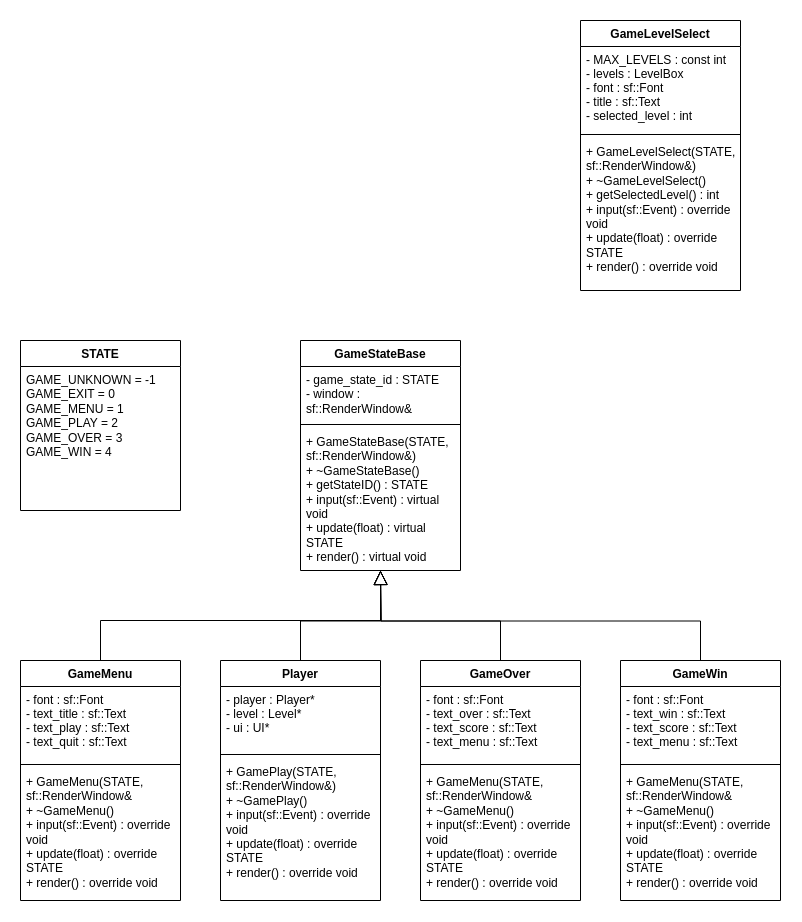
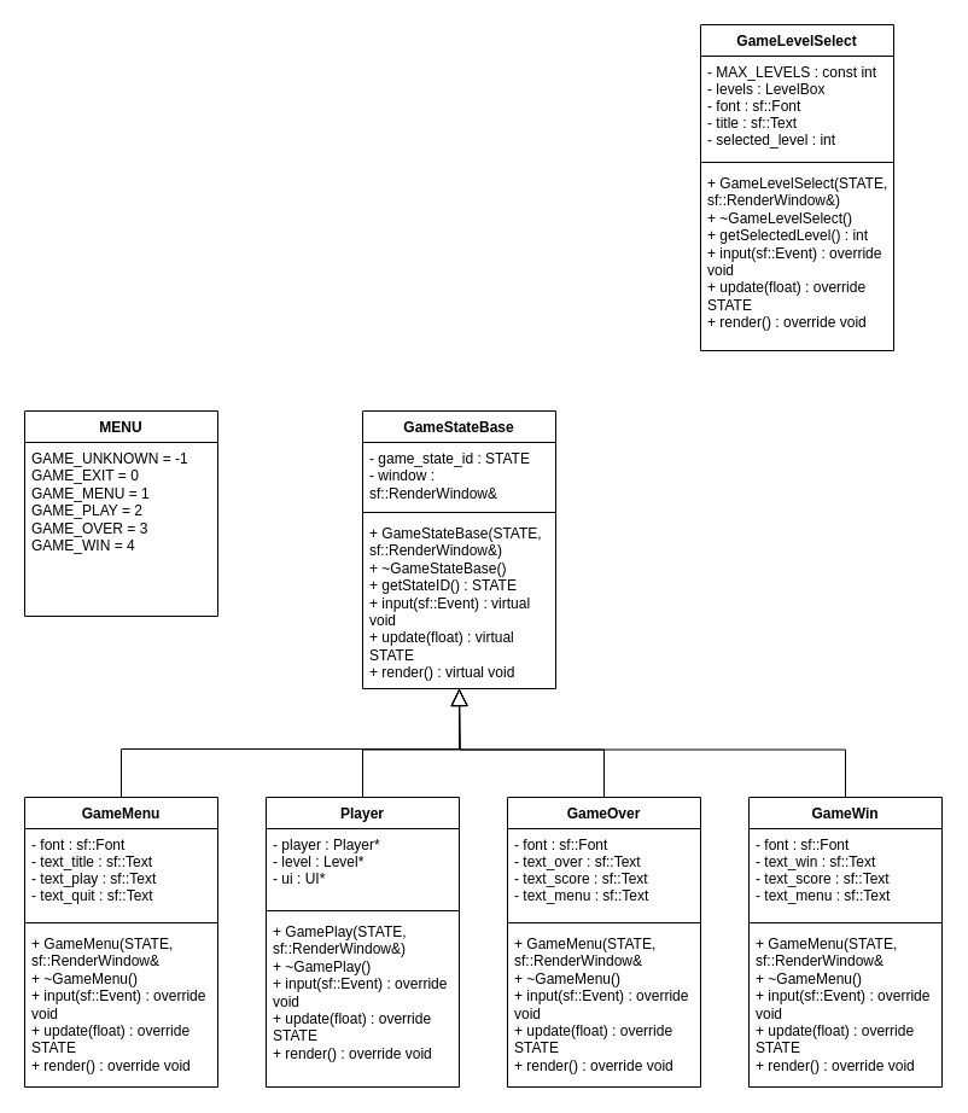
  <mxCell id="0" />
  <mxCell id="1" parent="0" />
  <mxCell id="2" value="GameStateBase" style="swimlane;fontStyle=1;align=center;verticalAlign=top;childLayout=stackLayout;horizontal=1;startSize=26;horizontalStack=0;resizeParent=1;resizeParentMax=0;resizeLast=0;collapsible=1;marginBottom=0;" parent="1" vertex="1"><mxGeometry x="300" y="340" width="160" height="230" as="geometry" /></mxCell>
  <mxCell id="3" value="- game_state_id : STATE&#10;- window : sf::RenderWindow&amp;" style="text;strokeColor=none;fillColor=none;align=left;verticalAlign=top;spacingLeft=4;spacingRight=4;overflow=hidden;rotatable=0;points=[[0,0.5],[1,0.5]];portConstraint=eastwest;whiteSpace=wrap;" parent="2" vertex="1"><mxGeometry y="26" width="160" height="54" as="geometry" /></mxCell>
  <mxCell id="4" value="" style="line;strokeWidth=1;fillColor=none;align=left;verticalAlign=middle;spacingTop=-1;spacingLeft=3;spacingRight=3;rotatable=0;labelPosition=right;points=[];portConstraint=eastwest;" parent="2" vertex="1"><mxGeometry y="80" width="160" height="8" as="geometry" /></mxCell>
  <mxCell id="5" value="+ GameStateBase(STATE, sf::RenderWindow&amp;)&#10;+ ~GameStateBase()&#10;+ getStateID() : STATE&#10;+ input(sf::Event) : virtual void&#10;+ update(float) : virtual STATE&#10;+ render() : virtual void" style="text;strokeColor=none;fillColor=none;align=left;verticalAlign=top;spacingLeft=4;spacingRight=4;overflow=hidden;rotatable=0;points=[[0,0.5],[1,0.5]];portConstraint=eastwest;whiteSpace=wrap;" parent="2" vertex="1"><mxGeometry y="88" width="160" height="142" as="geometry" /></mxCell>
- <mxCell id="6" value="STATE" style="swimlane;fontStyle=1;align=center;verticalAlign=top;childLayout=stackLayout;horizontal=1;startSize=26;horizontalStack=0;resizeParent=1;resizeParentMax=0;resizeLast=0;collapsible=1;marginBottom=0;" parent="1" vertex="1"><mxGeometry x="20" y="340" width="160" height="170" as="geometry" /></mxCell>
+ <mxCell id="6" value="MENU" style="swimlane;fontStyle=1;align=center;verticalAlign=top;childLayout=stackLayout;horizontal=1;startSize=26;horizontalStack=0;resizeParent=1;resizeParentMax=0;resizeLast=0;collapsible=1;marginBottom=0;" parent="1" vertex="1"><mxGeometry x="20" y="340" width="160" height="170" as="geometry" /></mxCell>
  <mxCell id="7" value="GAME_UNKNOWN = -1&#10;GAME_EXIT = 0&#10;GAME_MENU = 1&#10;GAME_PLAY = 2&#10;GAME_OVER = 3&#10;GAME_WIN = 4&#10;" style="text;strokeColor=none;fillColor=none;align=left;verticalAlign=top;spacingLeft=4;spacingRight=4;overflow=hidden;rotatable=0;points=[[0,0.5],[1,0.5]];portConstraint=eastwest;whiteSpace=wrap;" parent="6" vertex="1"><mxGeometry y="26" width="160" height="144" as="geometry" /></mxCell>
  <mxCell id="8" style="edgeStyle=orthogonalEdgeStyle;rounded=0;orthogonalLoop=1;jettySize=auto;html=1;exitX=0.5;exitY=0;exitDx=0;exitDy=0;entryX=0.5;entryY=1;entryDx=0;entryDy=0;entryPerimeter=0;endArrow=block;endFill=0;endSize=12;" parent="1" source="9" target="5" edge="1"><mxGeometry relative="1" as="geometry" /></mxCell>
  <mxCell id="9" value="GameMenu" style="swimlane;fontStyle=1;align=center;verticalAlign=top;childLayout=stackLayout;horizontal=1;startSize=26;horizontalStack=0;resizeParent=1;resizeParentMax=0;resizeLast=0;collapsible=1;marginBottom=0;" parent="1" vertex="1"><mxGeometry x="20" y="660" width="160" height="240" as="geometry" /></mxCell>
  <mxCell id="10" value="- font : sf::Font&#10;- text_title : sf::Text&#10;- text_play : sf::Text&#10;- text_quit : sf::Text&#10;" style="text;strokeColor=none;fillColor=none;align=left;verticalAlign=top;spacingLeft=4;spacingRight=4;overflow=hidden;rotatable=0;points=[[0,0.5],[1,0.5]];portConstraint=eastwest;" parent="9" vertex="1"><mxGeometry y="26" width="160" height="74" as="geometry" /></mxCell>
  <mxCell id="11" value="" style="line;strokeWidth=1;fillColor=none;align=left;verticalAlign=middle;spacingTop=-1;spacingLeft=3;spacingRight=3;rotatable=0;labelPosition=right;points=[];portConstraint=eastwest;" parent="9" vertex="1"><mxGeometry y="100" width="160" height="8" as="geometry" /></mxCell>
  <mxCell id="12" value="+ GameMenu(STATE, sf::RenderWindow&amp;&#10;+ ~GameMenu()&#10;+ input(sf::Event) : override void&#10;+ update(float) : override STATE&#10;+ render() : override void" style="text;strokeColor=none;fillColor=none;align=left;verticalAlign=top;spacingLeft=4;spacingRight=4;overflow=hidden;rotatable=0;points=[[0,0.5],[1,0.5]];portConstraint=eastwest;whiteSpace=wrap;" parent="9" vertex="1"><mxGeometry y="108" width="160" height="132" as="geometry" /></mxCell>
  <mxCell id="13" value="GameLevelSelect" style="swimlane;fontStyle=1;align=center;verticalAlign=top;childLayout=stackLayout;horizontal=1;startSize=26;horizontalStack=0;resizeParent=1;resizeParentMax=0;resizeLast=0;collapsible=1;marginBottom=0;" parent="1" vertex="1"><mxGeometry x="580" y="20" width="160" height="270" as="geometry" /></mxCell>
  <mxCell id="14" value="- MAX_LEVELS : const int&#10;- levels : LevelBox&#10;- font : sf::Font&#10;- title : sf::Text&#10;- selected_level : int" style="text;strokeColor=none;fillColor=none;align=left;verticalAlign=top;spacingLeft=4;spacingRight=4;overflow=hidden;rotatable=0;points=[[0,0.5],[1,0.5]];portConstraint=eastwest;" parent="13" vertex="1"><mxGeometry y="26" width="160" height="84" as="geometry" /></mxCell>
  <mxCell id="15" value="" style="line;strokeWidth=1;fillColor=none;align=left;verticalAlign=middle;spacingTop=-1;spacingLeft=3;spacingRight=3;rotatable=0;labelPosition=right;points=[];portConstraint=eastwest;" parent="13" vertex="1"><mxGeometry y="110" width="160" height="8" as="geometry" /></mxCell>
  <mxCell id="16" value="+ GameLevelSelect(STATE, sf::RenderWindow&amp;)&#10;+ ~GameLevelSelect()&#10;+ getSelectedLevel() : int&#10;+ input(sf::Event) : override void&#10;+ update(float) : override STATE&#10;+ render() : override void&#10;" style="text;strokeColor=none;fillColor=none;align=left;verticalAlign=top;spacingLeft=4;spacingRight=4;overflow=hidden;rotatable=0;points=[[0,0.5],[1,0.5]];portConstraint=eastwest;whiteSpace=wrap;" parent="13" vertex="1"><mxGeometry y="118" width="160" height="152" as="geometry" /></mxCell>
  <mxCell id="17" style="edgeStyle=orthogonalEdgeStyle;rounded=0;orthogonalLoop=1;jettySize=auto;html=1;exitX=0.5;exitY=0;exitDx=0;exitDy=0;endArrow=block;endFill=0;endSize=12;" parent="1" source="18" edge="1"><mxGeometry relative="1" as="geometry"><mxPoint x="380" y="570" as="targetPoint" /></mxGeometry></mxCell>
  <mxCell id="18" value="Player" style="swimlane;fontStyle=1;align=center;verticalAlign=top;childLayout=stackLayout;horizontal=1;startSize=26;horizontalStack=0;resizeParent=1;resizeParentMax=0;resizeLast=0;collapsible=1;marginBottom=0;" parent="1" vertex="1"><mxGeometry x="220" y="660" width="160" height="240" as="geometry" /></mxCell>
  <mxCell id="19" value="- player : Player*&#10;- level : Level*&#10;- ui : UI*" style="text;strokeColor=none;fillColor=none;align=left;verticalAlign=top;spacingLeft=4;spacingRight=4;overflow=hidden;rotatable=0;points=[[0,0.5],[1,0.5]];portConstraint=eastwest;" parent="18" vertex="1"><mxGeometry y="26" width="160" height="64" as="geometry" /></mxCell>
  <mxCell id="20" value="" style="line;strokeWidth=1;fillColor=none;align=left;verticalAlign=middle;spacingTop=-1;spacingLeft=3;spacingRight=3;rotatable=0;labelPosition=right;points=[];portConstraint=eastwest;" parent="18" vertex="1"><mxGeometry y="90" width="160" height="8" as="geometry" /></mxCell>
  <mxCell id="21" value="+ GamePlay(STATE, sf::RenderWindow&amp;)&#10;+ ~GamePlay()&#10;+ input(sf::Event) : override void&#10;+ update(float) : override STATE&#10;+ render() : override void" style="text;strokeColor=none;fillColor=none;align=left;verticalAlign=top;spacingLeft=4;spacingRight=4;overflow=hidden;rotatable=0;points=[[0,0.5],[1,0.5]];portConstraint=eastwest;whiteSpace=wrap;" parent="18" vertex="1"><mxGeometry y="98" width="160" height="142" as="geometry" /></mxCell>
  <mxCell id="22" style="edgeStyle=orthogonalEdgeStyle;rounded=0;orthogonalLoop=1;jettySize=auto;html=1;exitX=0.5;exitY=0;exitDx=0;exitDy=0;endArrow=block;endFill=0;endSize=12;" parent="1" source="23" edge="1"><mxGeometry relative="1" as="geometry"><mxPoint x="380" y="570" as="targetPoint" /></mxGeometry></mxCell>
  <mxCell id="23" value="GameWin" style="swimlane;fontStyle=1;align=center;verticalAlign=top;childLayout=stackLayout;horizontal=1;startSize=26;horizontalStack=0;resizeParent=1;resizeParentMax=0;resizeLast=0;collapsible=1;marginBottom=0;" parent="1" vertex="1"><mxGeometry x="620" y="660" width="160" height="240" as="geometry" /></mxCell>
  <mxCell id="24" value="- font : sf::Font&#10;- text_win : sf::Text&#10;- text_score : sf::Text&#10;- text_menu : sf::Text&#10;" style="text;strokeColor=none;fillColor=none;align=left;verticalAlign=top;spacingLeft=4;spacingRight=4;overflow=hidden;rotatable=0;points=[[0,0.5],[1,0.5]];portConstraint=eastwest;" parent="23" vertex="1"><mxGeometry y="26" width="160" height="74" as="geometry" /></mxCell>
  <mxCell id="25" value="" style="line;strokeWidth=1;fillColor=none;align=left;verticalAlign=middle;spacingTop=-1;spacingLeft=3;spacingRight=3;rotatable=0;labelPosition=right;points=[];portConstraint=eastwest;" parent="23" vertex="1"><mxGeometry y="100" width="160" height="8" as="geometry" /></mxCell>
  <mxCell id="26" value="+ GameMenu(STATE, sf::RenderWindow&amp;&#10;+ ~GameMenu()&#10;+ input(sf::Event) : override void&#10;+ update(float) : override STATE&#10;+ render() : override void" style="text;strokeColor=none;fillColor=none;align=left;verticalAlign=top;spacingLeft=4;spacingRight=4;overflow=hidden;rotatable=0;points=[[0,0.5],[1,0.5]];portConstraint=eastwest;whiteSpace=wrap;" parent="23" vertex="1"><mxGeometry y="108" width="160" height="132" as="geometry" /></mxCell>
  <mxCell id="27" style="edgeStyle=orthogonalEdgeStyle;rounded=0;orthogonalLoop=1;jettySize=auto;html=1;exitX=0.5;exitY=0;exitDx=0;exitDy=0;endArrow=block;endFill=0;endSize=12;" parent="1" source="28" edge="1"><mxGeometry relative="1" as="geometry"><mxPoint x="380" y="570" as="targetPoint" /></mxGeometry></mxCell>
  <mxCell id="28" value="GameOver" style="swimlane;fontStyle=1;align=center;verticalAlign=top;childLayout=stackLayout;horizontal=1;startSize=26;horizontalStack=0;resizeParent=1;resizeParentMax=0;resizeLast=0;collapsible=1;marginBottom=0;" parent="1" vertex="1"><mxGeometry x="420" y="660" width="160" height="240" as="geometry" /></mxCell>
  <mxCell id="29" value="- font : sf::Font&#10;- text_over : sf::Text&#10;- text_score : sf::Text&#10;- text_menu : sf::Text&#10;" style="text;strokeColor=none;fillColor=none;align=left;verticalAlign=top;spacingLeft=4;spacingRight=4;overflow=hidden;rotatable=0;points=[[0,0.5],[1,0.5]];portConstraint=eastwest;" parent="28" vertex="1"><mxGeometry y="26" width="160" height="74" as="geometry" /></mxCell>
  <mxCell id="30" value="" style="line;strokeWidth=1;fillColor=none;align=left;verticalAlign=middle;spacingTop=-1;spacingLeft=3;spacingRight=3;rotatable=0;labelPosition=right;points=[];portConstraint=eastwest;" parent="28" vertex="1"><mxGeometry y="100" width="160" height="8" as="geometry" /></mxCell>
  <mxCell id="31" value="+ GameMenu(STATE, sf::RenderWindow&amp;&#10;+ ~GameMenu()&#10;+ input(sf::Event) : override void&#10;+ update(float) : override STATE&#10;+ render() : override void" style="text;strokeColor=none;fillColor=none;align=left;verticalAlign=top;spacingLeft=4;spacingRight=4;overflow=hidden;rotatable=0;points=[[0,0.5],[1,0.5]];portConstraint=eastwest;whiteSpace=wrap;" parent="28" vertex="1"><mxGeometry y="108" width="160" height="132" as="geometry" /></mxCell>
